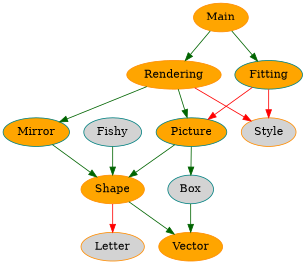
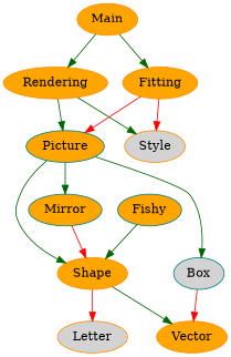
  digraph {
    node [color=darkorange fillcolor=orange style=filled]
    edge [color=darkgreen]
    Rendering
    Picture [color=teal]
    Mirror [color=teal]
    Style [fillcolor=lightgrey]
    Shape
    Box [color=teal fillcolor=lightgrey]
    Vector
    Letter [fillcolor=lightgrey]
-   Fishy [color=teal fillcolor=lightgrey]
-   Fitting [color=teal]
+   Fishy [color=teal]
+   Fitting
    Main
    Rendering -> Picture
-   Rendering -> Mirror
-   Rendering -> Style [color=red]
+   Picture -> Mirror
+   Rendering -> Style
    Picture -> Shape
    Picture -> Box
-   Mirror -> Shape
+   Mirror -> Shape [color=red]
    Shape -> Vector
    Shape -> Letter [color=red]
-   Box -> Vector
+   Box -> Vector [color=red]
    Fishy -> Shape
    Fitting -> Picture [color=red]
    Fitting -> Style [color=red]
    Main -> Rendering
    Main -> Fitting
  }
